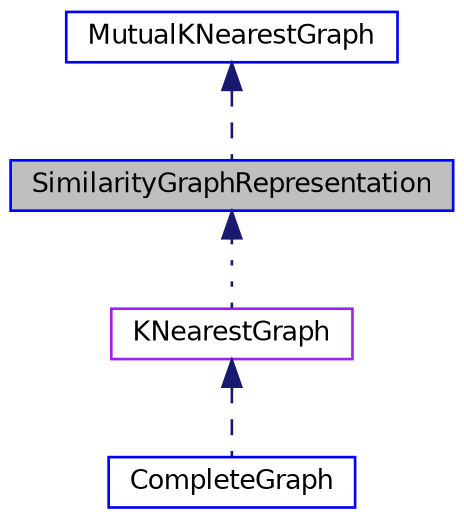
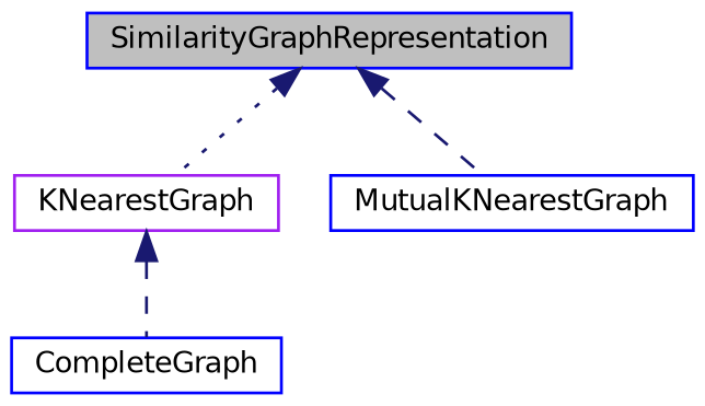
  digraph {
    node [color=blue fillcolor=white fontname=Helvetica fontsize=10 shape=record style=filled]
    edge [color=midnightblue dir=back fontname=Helvetica fontsize=10 labelfontname=Helvetica labelfontsize=10 style=dashed]
    n1 [fillcolor=grey75 fontcolor=black height=0.2 label=SimilarityGraphRepresentation width=0.4]
    n2 [color=purple height=0.2 label=KNearestGraph width=0.4]
    n3 [height=0.2 label=MutualKNearestGraph width=0.4]
    n4 [height=0.2 label=CompleteGraph width=0.4]
    n1 -> n2 [style=dotted]
-   n3 -> n1
+   n1 -> n3
    n2 -> n4
  }
